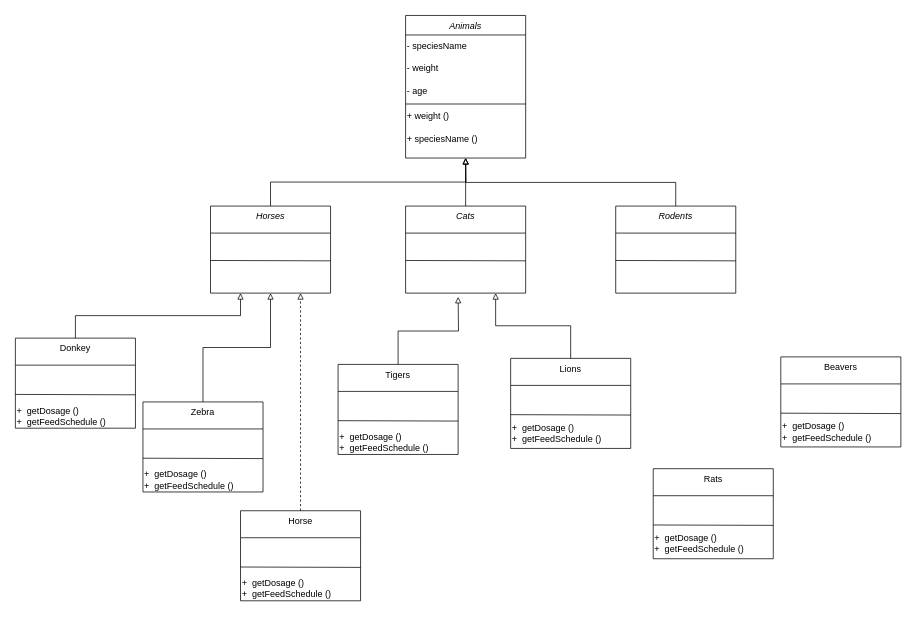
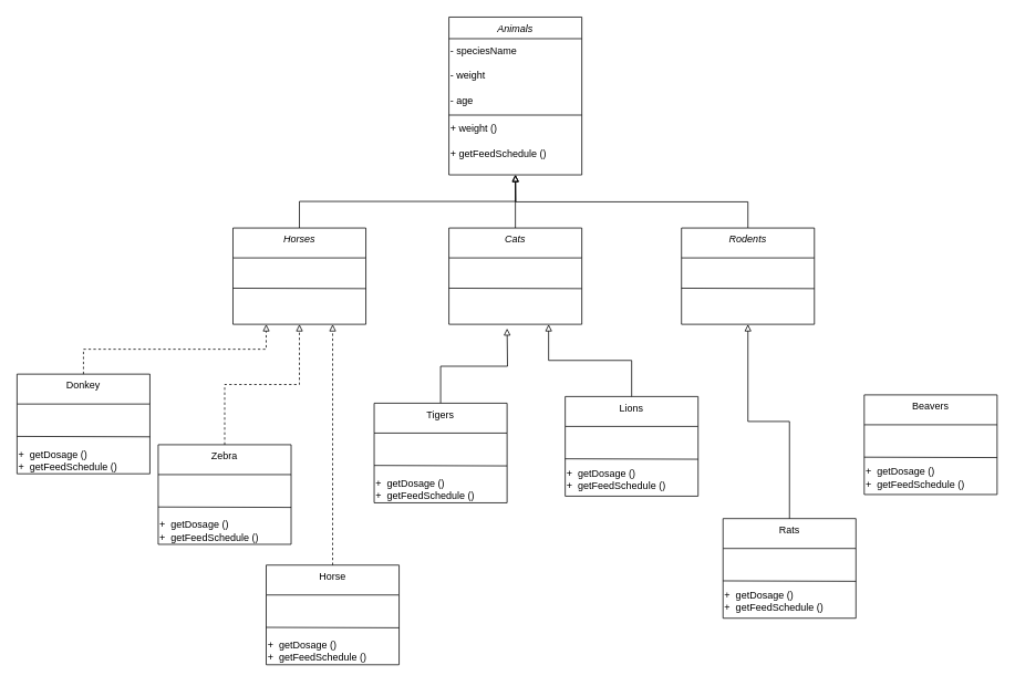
  <mxCell id="0" />
  <mxCell id="1" parent="0" />
  <mxCell id="2" value="Animals" style="swimlane;fontStyle=2;align=center;verticalAlign=top;childLayout=stackLayout;horizontal=1;startSize=26;horizontalStack=0;resizeParent=1;resizeLast=0;collapsible=1;marginBottom=0;rounded=0;shadow=0;strokeWidth=1;" parent="1" vertex="1"><mxGeometry x="540" y="20" width="160" height="190" as="geometry"><mxRectangle x="230" y="140" width="160" height="26" as="alternateBounds" /></mxGeometry></mxCell>
  <mxCell id="3" value="- speciesName" style="text;html=1;align=left;verticalAlign=middle;resizable=0;points=[];autosize=1;strokeColor=none;fillColor=none;" vertex="1" parent="2"><mxGeometry y="26" width="160" height="30" as="geometry" /></mxCell>
  <mxCell id="4" value="- weight" style="text;html=1;align=left;verticalAlign=middle;resizable=0;points=[];autosize=1;strokeColor=none;fillColor=none;" vertex="1" parent="2"><mxGeometry y="56" width="160" height="30" as="geometry" /></mxCell>
  <mxCell id="5" value="- age" style="text;html=1;align=left;verticalAlign=middle;resizable=0;points=[];autosize=1;strokeColor=none;fillColor=none;" vertex="1" parent="2"><mxGeometry y="86" width="160" height="30" as="geometry" /></mxCell>
  <mxCell id="6" value="" style="line;html=1;strokeWidth=1;align=left;verticalAlign=middle;spacingTop=-1;spacingLeft=3;spacingRight=3;rotatable=0;labelPosition=right;points=[];portConstraint=eastwest;" parent="2" vertex="1"><mxGeometry y="116" width="160" height="4" as="geometry" /></mxCell>
  <mxCell id="7" value="+&amp;nbsp;weight ()" style="text;html=1;align=left;verticalAlign=middle;resizable=0;points=[];autosize=1;strokeColor=none;fillColor=none;" vertex="1" parent="2"><mxGeometry y="120" width="160" height="30" as="geometry" /></mxCell>
- <mxCell id="8" value="+&amp;nbsp;speciesName ()" style="text;html=1;align=left;verticalAlign=middle;resizable=0;points=[];autosize=1;strokeColor=none;fillColor=none;" vertex="1" parent="2"><mxGeometry y="150" width="160" height="30" as="geometry" /></mxCell>
+ <mxCell id="8" value="+&amp;nbsp;getFeedSchedule ()" style="text;html=1;align=left;verticalAlign=middle;resizable=0;points=[];autosize=1;strokeColor=none;fillColor=none;" vertex="1" parent="2"><mxGeometry y="150" width="160" height="30" as="geometry" /></mxCell>
  <mxCell id="9" style="edgeStyle=orthogonalEdgeStyle;rounded=0;orthogonalLoop=1;jettySize=auto;html=1;exitX=0.5;exitY=0;exitDx=0;exitDy=0;entryX=0.5;entryY=1;entryDx=0;entryDy=0;startArrow=none;startFill=0;endArrow=block;endFill=0;" edge="1" parent="1" source="11" target="2"><mxGeometry relative="1" as="geometry" /></mxCell>
  <mxCell id="10" value="" style="group" vertex="1" connectable="0" parent="1"><mxGeometry x="280" y="274" width="160" height="121" as="geometry" /></mxCell>
  <mxCell id="11" value="&lt;font style=&quot;font-weight: normal;&quot; data-font-src=&quot;https://fonts.googleapis.com/css?family=italic&quot;&gt;&lt;i&gt;Horses&lt;/i&gt;&lt;/font&gt;" style="swimlane;fontStyle=1;align=center;verticalAlign=top;childLayout=stackLayout;horizontal=1;startSize=36;horizontalStack=0;resizeParent=1;resizeParentMax=0;resizeLast=0;collapsible=1;marginBottom=0;whiteSpace=wrap;html=1;" vertex="1" parent="10"><mxGeometry width="160" height="116" as="geometry" /></mxCell>
  <mxCell id="12" value="" style="endArrow=none;html=1;rounded=0;" edge="1" parent="11"><mxGeometry width="50" height="50" relative="1" as="geometry"><mxPoint y="72.5" as="sourcePoint" /><mxPoint x="160" y="73" as="targetPoint" /><Array as="points" /></mxGeometry></mxCell>
  <mxCell id="13" value="" style="group" vertex="1" connectable="0" parent="1"><mxGeometry x="540" y="274" width="160" height="121" as="geometry" /></mxCell>
  <mxCell id="14" value="&lt;font style=&quot;font-weight: normal;&quot; data-font-src=&quot;https://fonts.googleapis.com/css?family=italic&quot;&gt;&lt;i&gt;Cats&lt;/i&gt;&lt;/font&gt;" style="swimlane;fontStyle=1;align=center;verticalAlign=top;childLayout=stackLayout;horizontal=1;startSize=36;horizontalStack=0;resizeParent=1;resizeParentMax=0;resizeLast=0;collapsible=1;marginBottom=0;whiteSpace=wrap;html=1;" vertex="1" parent="13"><mxGeometry width="160" height="116" as="geometry" /></mxCell>
  <mxCell id="15" value="" style="endArrow=none;html=1;rounded=0;" edge="1" parent="14"><mxGeometry width="50" height="50" relative="1" as="geometry"><mxPoint y="72.5" as="sourcePoint" /><mxPoint x="160" y="73" as="targetPoint" /><Array as="points" /></mxGeometry></mxCell>
  <mxCell id="16" value="" style="group" vertex="1" connectable="0" parent="1"><mxGeometry x="820" y="274" width="160" height="121" as="geometry" /></mxCell>
  <mxCell id="17" style="edgeStyle=orthogonalEdgeStyle;rounded=0;orthogonalLoop=1;jettySize=auto;html=1;exitX=0.5;exitY=0;exitDx=0;exitDy=0;endArrow=block;endFill=0;" edge="1" parent="16" source="18"><mxGeometry relative="1" as="geometry"><mxPoint x="-200" y="-64" as="targetPoint" /></mxGeometry></mxCell>
  <mxCell id="18" value="&lt;font style=&quot;font-weight: normal;&quot; data-font-src=&quot;https://fonts.googleapis.com/css?family=italic&quot;&gt;&lt;i&gt;Rodents&lt;/i&gt;&lt;/font&gt;" style="swimlane;fontStyle=1;align=center;verticalAlign=top;childLayout=stackLayout;horizontal=1;startSize=36;horizontalStack=0;resizeParent=1;resizeParentMax=0;resizeLast=0;collapsible=1;marginBottom=0;whiteSpace=wrap;html=1;" vertex="1" parent="16"><mxGeometry width="160" height="116" as="geometry" /></mxCell>
  <mxCell id="19" value="" style="endArrow=none;html=1;rounded=0;" edge="1" parent="18"><mxGeometry width="50" height="50" relative="1" as="geometry"><mxPoint y="72.5" as="sourcePoint" /><mxPoint x="160" y="73" as="targetPoint" /><Array as="points" /></mxGeometry></mxCell>
  <mxCell id="20" style="edgeStyle=orthogonalEdgeStyle;rounded=0;orthogonalLoop=1;jettySize=auto;html=1;exitX=0.5;exitY=0;exitDx=0;exitDy=0;entryX=0.5;entryY=1;entryDx=0;entryDy=0;endArrow=block;endFill=0;" edge="1" parent="1" source="14" target="2"><mxGeometry relative="1" as="geometry" /></mxCell>
  <mxCell id="21" value="" style="group" vertex="1" connectable="0" parent="1"><mxGeometry x="320" y="680" width="160" height="123.966" as="geometry" /></mxCell>
  <mxCell id="22" value="&lt;font style=&quot;font-weight: normal;&quot; data-font-src=&quot;https://fonts.googleapis.com/css?family=italic&quot;&gt;Horse&lt;/font&gt;" style="swimlane;fontStyle=1;align=center;verticalAlign=top;childLayout=stackLayout;horizontal=1;startSize=36;horizontalStack=0;resizeParent=1;resizeParentMax=0;resizeLast=0;collapsible=1;marginBottom=0;whiteSpace=wrap;html=1;" vertex="1" parent="21"><mxGeometry width="160" height="120.0" as="geometry" /></mxCell>
  <mxCell id="23" value="" style="endArrow=none;html=1;rounded=0;" edge="1" parent="22"><mxGeometry width="50" height="50" relative="1" as="geometry"><mxPoint y="75" as="sourcePoint" /><mxPoint x="160" y="75.517" as="targetPoint" /><Array as="points" /></mxGeometry></mxCell>
  <mxCell id="24" value="+&amp;nbsp;&amp;nbsp;getDosage ()&lt;br&gt;+&amp;nbsp;&amp;nbsp;getFeedSchedule ()&lt;br&gt;" style="text;html=1;align=left;verticalAlign=middle;resizable=0;points=[];autosize=1;strokeColor=none;fillColor=none;" vertex="1" parent="21"><mxGeometry y="83.966" width="140" height="40" as="geometry" /></mxCell>
  <mxCell id="25" value="" style="group" vertex="1" connectable="0" parent="1"><mxGeometry x="20" y="450" width="160" height="123.966" as="geometry" /></mxCell>
  <mxCell id="26" value="" style="group" vertex="1" connectable="0" parent="25"><mxGeometry width="160" height="123.966" as="geometry" /></mxCell>
  <mxCell id="27" value="&lt;font style=&quot;font-weight: normal;&quot; data-font-src=&quot;https://fonts.googleapis.com/css?family=italic&quot;&gt;Donkey&lt;/font&gt;" style="swimlane;fontStyle=1;align=center;verticalAlign=top;childLayout=stackLayout;horizontal=1;startSize=36;horizontalStack=0;resizeParent=1;resizeParentMax=0;resizeLast=0;collapsible=1;marginBottom=0;whiteSpace=wrap;html=1;" vertex="1" parent="26"><mxGeometry width="160" height="120.0" as="geometry" /></mxCell>
  <mxCell id="28" value="" style="endArrow=none;html=1;rounded=0;" edge="1" parent="27"><mxGeometry width="50" height="50" relative="1" as="geometry"><mxPoint y="75" as="sourcePoint" /><mxPoint x="160" y="75.517" as="targetPoint" /><Array as="points" /></mxGeometry></mxCell>
  <mxCell id="29" value="+&amp;nbsp;&amp;nbsp;getDosage ()&lt;br&gt;+&amp;nbsp;&amp;nbsp;getFeedSchedule ()&lt;br&gt;" style="text;html=1;align=left;verticalAlign=middle;resizable=0;points=[];autosize=1;strokeColor=none;fillColor=none;" vertex="1" parent="26"><mxGeometry y="83.966" width="140" height="40" as="geometry" /></mxCell>
  <mxCell id="30" value="" style="group" vertex="1" connectable="0" parent="1"><mxGeometry x="680" y="473" width="160" height="123.97" as="geometry" /></mxCell>
  <mxCell id="31" value="" style="group" vertex="1" connectable="0" parent="30"><mxGeometry width="160" height="123.97" as="geometry" /></mxCell>
  <mxCell id="32" value="" style="group" vertex="1" connectable="0" parent="31"><mxGeometry y="3.97" width="160" height="120.0" as="geometry" /></mxCell>
  <mxCell id="33" value="&lt;font style=&quot;font-weight: normal;&quot; data-font-src=&quot;https://fonts.googleapis.com/css?family=italic&quot;&gt;Lions&lt;/font&gt;" style="swimlane;fontStyle=1;align=center;verticalAlign=top;childLayout=stackLayout;horizontal=1;startSize=36;horizontalStack=0;resizeParent=1;resizeParentMax=0;resizeLast=0;collapsible=1;marginBottom=0;whiteSpace=wrap;html=1;" vertex="1" parent="32"><mxGeometry width="160" height="120.0" as="geometry" /></mxCell>
  <mxCell id="34" value="" style="endArrow=none;html=1;rounded=0;" edge="1" parent="33"><mxGeometry width="50" height="50" relative="1" as="geometry"><mxPoint y="75" as="sourcePoint" /><mxPoint x="160" y="75.517" as="targetPoint" /><Array as="points" /></mxGeometry></mxCell>
  <mxCell id="35" value="+&amp;nbsp;&amp;nbsp;getDosage ()&lt;br&gt;+&amp;nbsp;&amp;nbsp;getFeedSchedule ()&lt;br&gt;" style="text;html=1;align=left;verticalAlign=middle;resizable=0;points=[];autosize=1;strokeColor=none;fillColor=none;" vertex="1" parent="32"><mxGeometry y="79.996" width="140" height="40" as="geometry" /></mxCell>
  <mxCell id="36" value="" style="group" vertex="1" connectable="0" parent="1"><mxGeometry x="560" y="640" width="160" height="123.97" as="geometry" /></mxCell>
  <mxCell id="37" value="" style="group" vertex="1" connectable="0" parent="36"><mxGeometry width="160" height="123.97" as="geometry" /></mxCell>
  <mxCell id="38" value="" style="group" vertex="1" connectable="0" parent="37"><mxGeometry y="3.97" width="160" height="120.0" as="geometry" /></mxCell>
  <mxCell id="39" value="" style="group" vertex="1" connectable="0" parent="38"><mxGeometry x="480" y="-168.97" width="160" height="120.0" as="geometry" /></mxCell>
  <mxCell id="40" value="&lt;span style=&quot;font-weight: normal;&quot;&gt;Beavers&lt;/span&gt;" style="swimlane;fontStyle=1;align=center;verticalAlign=top;childLayout=stackLayout;horizontal=1;startSize=36;horizontalStack=0;resizeParent=1;resizeParentMax=0;resizeLast=0;collapsible=1;marginBottom=0;whiteSpace=wrap;html=1;" vertex="1" parent="39"><mxGeometry width="160" height="120.0" as="geometry" /></mxCell>
  <mxCell id="41" value="" style="endArrow=none;html=1;rounded=0;" edge="1" parent="40"><mxGeometry width="50" height="50" relative="1" as="geometry"><mxPoint y="75" as="sourcePoint" /><mxPoint x="160" y="75.517" as="targetPoint" /><Array as="points" /></mxGeometry></mxCell>
  <mxCell id="42" value="+&amp;nbsp;&amp;nbsp;getDosage ()&lt;br&gt;+&amp;nbsp;&amp;nbsp;getFeedSchedule ()&lt;br&gt;" style="text;html=1;align=left;verticalAlign=middle;resizable=0;points=[];autosize=1;strokeColor=none;fillColor=none;" vertex="1" parent="39"><mxGeometry y="79.996" width="140" height="40" as="geometry" /></mxCell>
  <mxCell id="43" value="" style="group" vertex="1" connectable="0" parent="1"><mxGeometry x="870" y="620" width="160" height="123.97" as="geometry" /></mxCell>
  <mxCell id="44" value="" style="group" vertex="1" connectable="0" parent="43"><mxGeometry width="160" height="123.97" as="geometry" /></mxCell>
  <mxCell id="45" value="" style="group" vertex="1" connectable="0" parent="44"><mxGeometry y="3.97" width="160" height="120.0" as="geometry" /></mxCell>
  <mxCell id="46" value="&lt;font style=&quot;font-weight: normal;&quot; data-font-src=&quot;https://fonts.googleapis.com/css?family=italic&quot;&gt;Rats&lt;/font&gt;" style="swimlane;fontStyle=1;align=center;verticalAlign=top;childLayout=stackLayout;horizontal=1;startSize=36;horizontalStack=0;resizeParent=1;resizeParentMax=0;resizeLast=0;collapsible=1;marginBottom=0;whiteSpace=wrap;html=1;" vertex="1" parent="45"><mxGeometry width="160" height="120.0" as="geometry" /></mxCell>
  <mxCell id="47" value="" style="endArrow=none;html=1;rounded=0;" edge="1" parent="46"><mxGeometry width="50" height="50" relative="1" as="geometry"><mxPoint y="75" as="sourcePoint" /><mxPoint x="160" y="75.517" as="targetPoint" /><Array as="points" /></mxGeometry></mxCell>
  <mxCell id="48" value="+&amp;nbsp;&amp;nbsp;getDosage ()&lt;br&gt;+&amp;nbsp;&amp;nbsp;getFeedSchedule ()&lt;br&gt;" style="text;html=1;align=left;verticalAlign=middle;resizable=0;points=[];autosize=1;strokeColor=none;fillColor=none;" vertex="1" parent="45"><mxGeometry y="79.996" width="140" height="40" as="geometry" /></mxCell>
- <mxCell id="50" style="edgeStyle=orthogonalEdgeStyle;rounded=0;orthogonalLoop=1;jettySize=auto;html=1;exitX=0.5;exitY=0;exitDx=0;exitDy=0;entryX=0.25;entryY=1;entryDx=0;entryDy=0;endArrow=block;endFill=0;" edge="1" parent="1" source="27" target="11"><mxGeometry relative="1" as="geometry" /></mxCell>
+ <mxCell id="49" style="edgeStyle=orthogonalEdgeStyle;rounded=0;orthogonalLoop=1;jettySize=auto;html=1;exitX=0.5;exitY=0;exitDx=0;exitDy=0;entryX=0.5;entryY=1;entryDx=0;entryDy=0;endArrow=block;endFill=0;" edge="1" parent="1" source="46" target="18"><mxGeometry relative="1" as="geometry" /></mxCell>
+ <mxCell id="50" style="edgeStyle=orthogonalEdgeStyle;rounded=0;orthogonalLoop=1;jettySize=auto;html=1;exitX=0.5;exitY=0;exitDx=0;exitDy=0;entryX=0.25;entryY=1;entryDx=0;entryDy=0;endArrow=block;endFill=0;dashed=1;" edge="1" parent="1" source="27" target="11"><mxGeometry relative="1" as="geometry" /></mxCell>
  <mxCell id="51" style="edgeStyle=orthogonalEdgeStyle;rounded=0;orthogonalLoop=1;jettySize=auto;html=1;exitX=0.5;exitY=0;exitDx=0;exitDy=0;entryX=0.75;entryY=1;entryDx=0;entryDy=0;endArrow=block;endFill=0;dashed=1;" edge="1" parent="1" source="22" target="11"><mxGeometry relative="1" as="geometry" /></mxCell>
  <mxCell id="52" style="edgeStyle=orthogonalEdgeStyle;rounded=0;orthogonalLoop=1;jettySize=auto;html=1;exitX=0.5;exitY=0;exitDx=0;exitDy=0;entryX=0.75;entryY=1;entryDx=0;entryDy=0;endArrow=block;endFill=0;" edge="1" parent="1" source="33" target="14"><mxGeometry relative="1" as="geometry" /></mxCell>
  <mxCell id="53" value="" style="group" vertex="1" connectable="0" parent="1"><mxGeometry x="450" y="485" width="160" height="123.966" as="geometry" /></mxCell>
  <mxCell id="54" style="edgeStyle=orthogonalEdgeStyle;rounded=0;orthogonalLoop=1;jettySize=auto;html=1;exitX=0.5;exitY=0;exitDx=0;exitDy=0;endArrow=block;endFill=0;" edge="1" parent="53" source="55"><mxGeometry relative="1" as="geometry"><mxPoint x="160" y="-90" as="targetPoint" /></mxGeometry></mxCell>
  <mxCell id="55" value="&lt;font style=&quot;font-weight: normal;&quot; data-font-src=&quot;https://fonts.googleapis.com/css?family=italic&quot;&gt;Tigers&lt;/font&gt;" style="swimlane;fontStyle=1;align=center;verticalAlign=top;childLayout=stackLayout;horizontal=1;startSize=36;horizontalStack=0;resizeParent=1;resizeParentMax=0;resizeLast=0;collapsible=1;marginBottom=0;whiteSpace=wrap;html=1;" vertex="1" parent="53"><mxGeometry width="160" height="120.0" as="geometry" /></mxCell>
  <mxCell id="56" value="" style="endArrow=none;html=1;rounded=0;" edge="1" parent="55"><mxGeometry width="50" height="50" relative="1" as="geometry"><mxPoint y="75" as="sourcePoint" /><mxPoint x="160" y="75.517" as="targetPoint" /><Array as="points" /></mxGeometry></mxCell>
  <mxCell id="57" value="+&amp;nbsp;&amp;nbsp;getDosage ()&lt;br&gt;+&amp;nbsp;&amp;nbsp;getFeedSchedule ()&lt;br&gt;" style="text;html=1;align=left;verticalAlign=middle;resizable=0;points=[];autosize=1;strokeColor=none;fillColor=none;" vertex="1" parent="53"><mxGeometry y="83.966" width="140" height="40" as="geometry" /></mxCell>
  <mxCell id="58" value="" style="group" vertex="1" connectable="0" parent="1"><mxGeometry x="190" y="535" width="160" height="123.966" as="geometry" /></mxCell>
  <mxCell id="59" value="" style="group" vertex="1" connectable="0" parent="58"><mxGeometry width="160" height="123.966" as="geometry" /></mxCell>
  <mxCell id="60" value="&lt;font style=&quot;font-weight: normal;&quot; data-font-src=&quot;https://fonts.googleapis.com/css?family=italic&quot;&gt;Zebra&lt;/font&gt;" style="swimlane;fontStyle=1;align=center;verticalAlign=top;childLayout=stackLayout;horizontal=1;startSize=36;horizontalStack=0;resizeParent=1;resizeParentMax=0;resizeLast=0;collapsible=1;marginBottom=0;whiteSpace=wrap;html=1;" vertex="1" parent="59"><mxGeometry width="160" height="120.0" as="geometry" /></mxCell>
  <mxCell id="61" value="" style="endArrow=none;html=1;rounded=0;" edge="1" parent="60"><mxGeometry width="50" height="50" relative="1" as="geometry"><mxPoint y="75" as="sourcePoint" /><mxPoint x="160" y="75.517" as="targetPoint" /><Array as="points" /></mxGeometry></mxCell>
  <mxCell id="62" value="+&amp;nbsp;&amp;nbsp;getDosage ()&lt;br&gt;+&amp;nbsp;&amp;nbsp;getFeedSchedule ()&lt;br&gt;" style="text;html=1;align=left;verticalAlign=middle;resizable=0;points=[];autosize=1;strokeColor=none;fillColor=none;" vertex="1" parent="59"><mxGeometry y="83.966" width="140" height="40" as="geometry" /></mxCell>
- <mxCell id="63" style="edgeStyle=orthogonalEdgeStyle;rounded=0;orthogonalLoop=1;jettySize=auto;html=1;exitX=0.5;exitY=0;exitDx=0;exitDy=0;entryX=0.5;entryY=1;entryDx=0;entryDy=0;endArrow=block;endFill=0;" edge="1" parent="1" source="60" target="11"><mxGeometry relative="1" as="geometry" /></mxCell>
+ <mxCell id="63" style="edgeStyle=orthogonalEdgeStyle;rounded=0;orthogonalLoop=1;jettySize=auto;html=1;exitX=0.5;exitY=0;exitDx=0;exitDy=0;entryX=0.5;entryY=1;entryDx=0;entryDy=0;endArrow=block;endFill=0;dashed=1;" edge="1" parent="1" source="60" target="11"><mxGeometry relative="1" as="geometry" /></mxCell>
